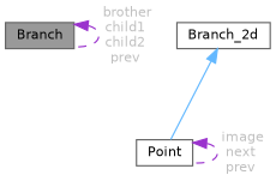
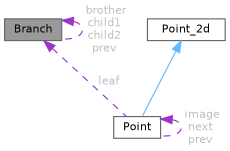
  digraph {
    node [color=gray40 fillcolor=white fontname=Helvetica fontsize=10 shape=box style=filled]
    edge [color=darkorchid3 dir=back fontcolor=grey fontname=Helvetica fontsize=10 labelfontname=Helvetica labelfontsize=10 style=dashed]
    n1 [fillcolor=grey60 fontcolor=black height=0.2 label=Branch width=0.4]
    n2 [height=0.2 label=Point width=0.4]
-   n3 [height=0.2 label=Branch_2d width=0.4]
+   n3 [height=0.2 label=Point_2d width=0.4]
    n1 -> n1 [label=" brother\nchild1\nchild2\nprev"]
+   n1 -> n2 [label=" leaf"]
    n2 -> n2 [label=" image\nnext\nprev"]
    n3 -> n2 [color=steelblue1 style=solid fontcolor=""]
  }
